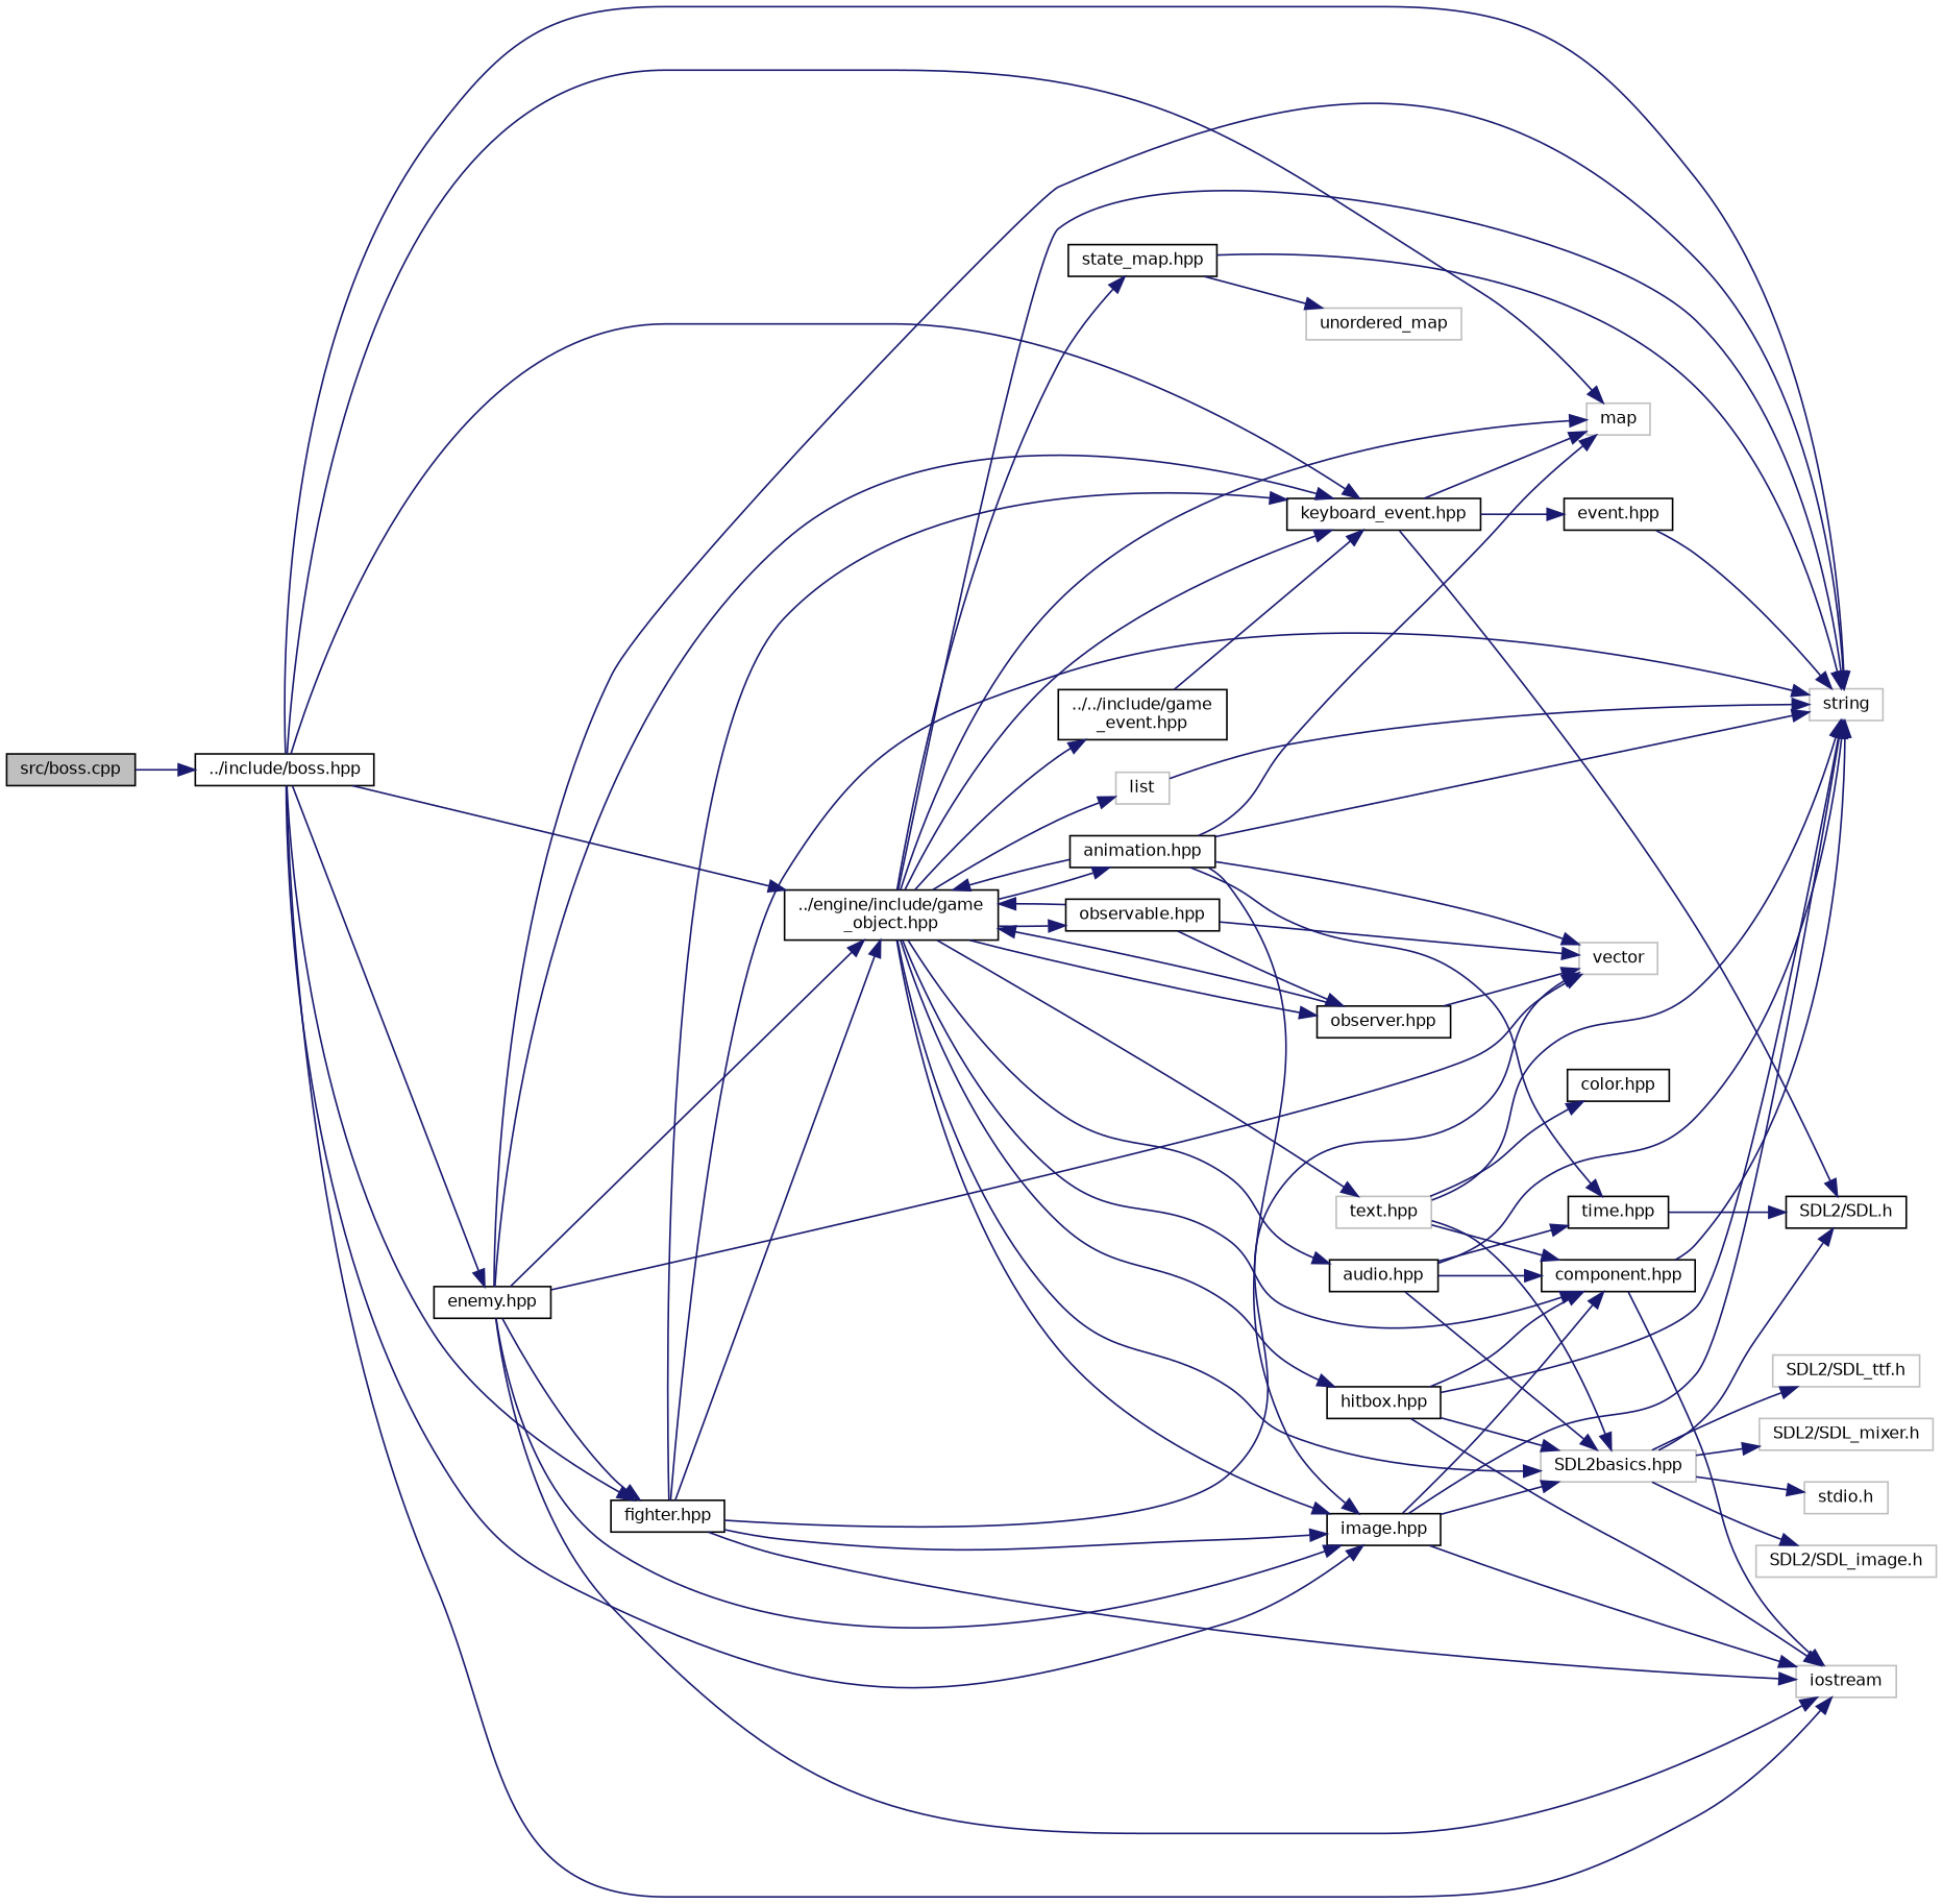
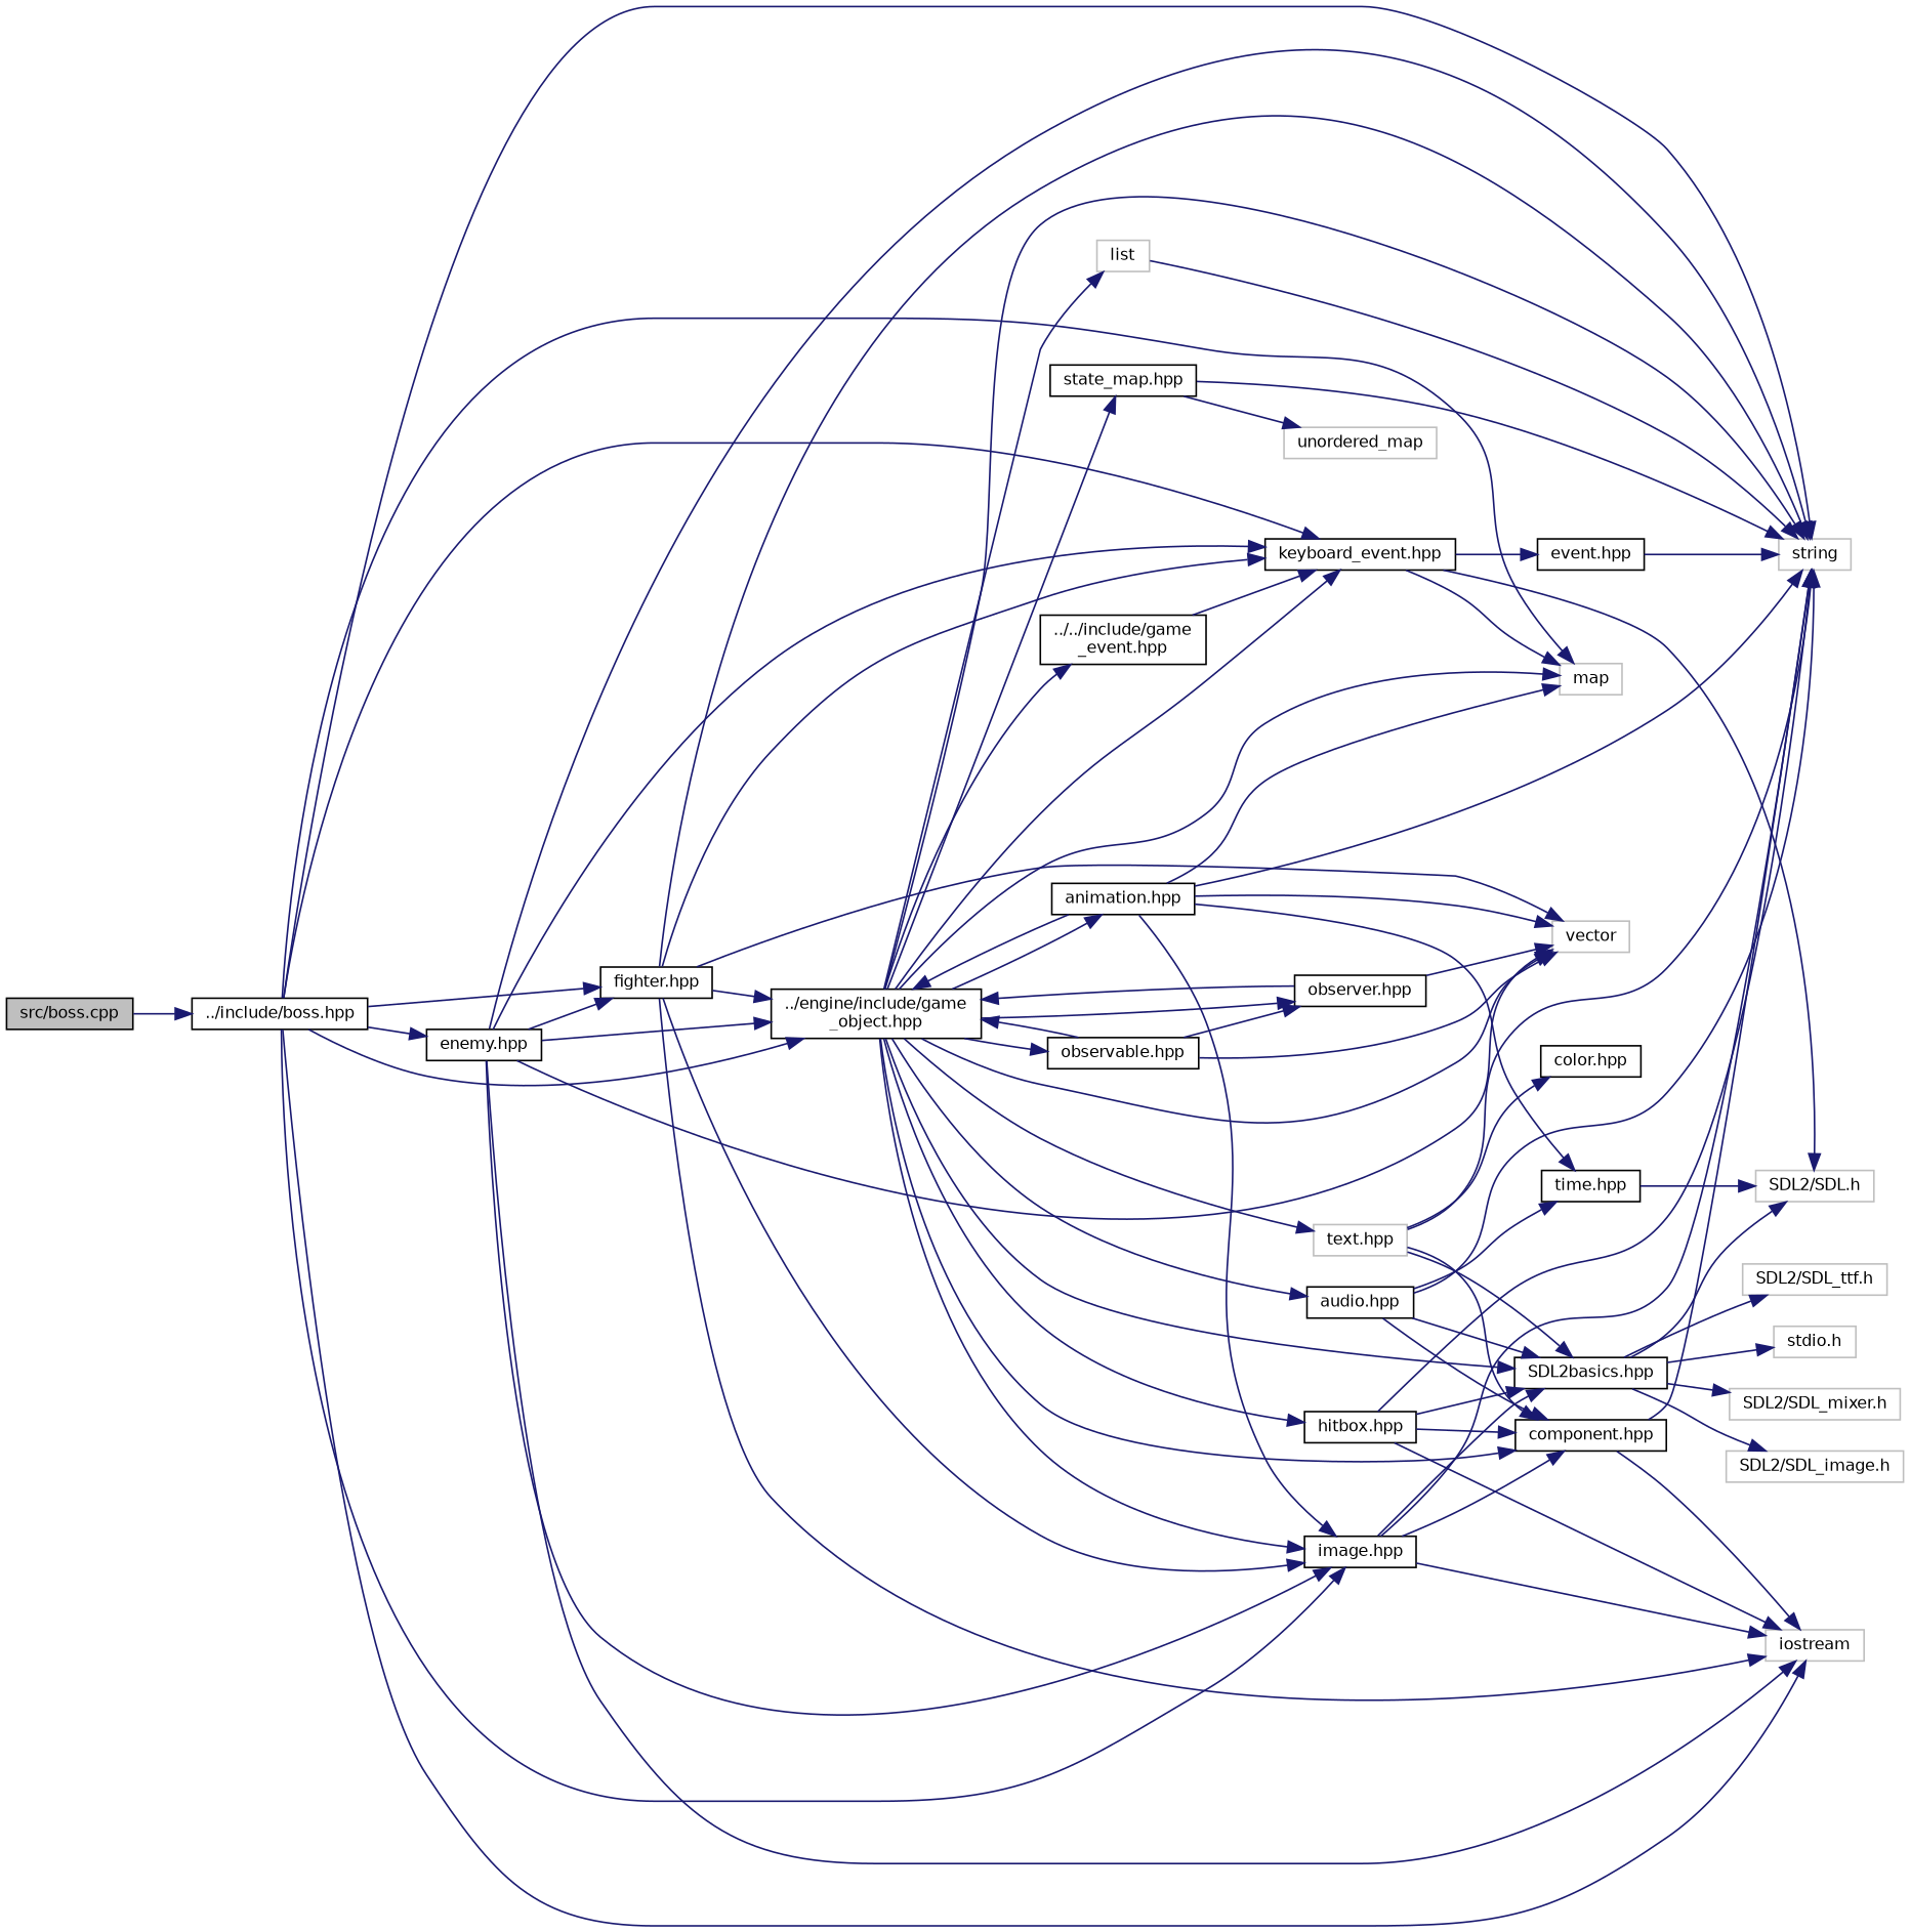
  digraph {
    rankdir=LR
    node [color=black fillcolor=white fontname=Helvetica fontsize=10 shape=record style=filled]
    edge [color=midnightblue fontname=Helvetica fontsize=10 labelfontname=Helvetica labelfontsize=10 style=solid]
    n1 [fillcolor=grey75 fontcolor=black height=0.2 label="src/boss.cpp" width=0.4]
    n2 [height=0.2 label="../include/boss.hpp" width=0.4]
    n3 [height=0.2 label="../engine/include/game\l_object.hpp" width=0.4]
    n4 [color=grey75 height=0.2 label=iostream width=0.4]
    n5 [color=grey75 height=0.2 label=map width=0.4]
    n6 [color=grey75 height=0.2 label=string width=0.4]
    n7 [height=0.2 label="image.hpp" width=0.4]
    n8 [height=0.2 label="keyboard_event.hpp" width=0.4]
    n9 [height=0.2 label="fighter.hpp" width=0.4]
    n10 [height=0.2 label="enemy.hpp" width=0.4]
    n11 [color=grey75 height=0.2 label=vector width=0.4]
    n12 [color=grey75 height=0.2 label=list width=0.4]
-   n13 [color=grey75 height=0.2 label="SDL2basics.hpp" width=0.4]
+   n13 [height=0.2 label="SDL2basics.hpp" width=0.4]
    n14 [height=0.2 label="component.hpp" width=0.4]
    n15 [color=grey75 height=0.2 label="text.hpp" width=0.4]
    n16 [height=0.2 label="audio.hpp" width=0.4]
    n17 [height=0.2 label="hitbox.hpp" width=0.4]
    n18 [height=0.2 label="state_map.hpp" width=0.4]
    n19 [height=0.2 label="animation.hpp" width=0.4]
    n20 [height=0.2 label="observer.hpp" width=0.4]
    n21 [height=0.2 label="observable.hpp" width=0.4]
    n22 [height=0.2 label="../../include/game\l_event.hpp" width=0.4]
-   n23 [height=0.2 label="SDL2/SDL.h" width=0.4]
+   n23 [color=grey75 height=0.2 label="SDL2/SDL.h" width=0.4]
    n24 [height=0.2 label="event.hpp" width=0.4]
    n25 [color=grey75 height=0.2 label=unordered_map width=0.4]
    n26 [color=grey75 height=0.2 label="stdio.h" width=0.4]
    n27 [color=grey75 height=0.2 label="SDL2/SDL_image.h" width=0.4]
    n28 [color=grey75 height=0.2 label="SDL2/SDL_ttf.h" width=0.4]
    n29 [color=grey75 height=0.2 label="SDL2/SDL_mixer.h" width=0.4]
    n30 [height=0.2 label="color.hpp" width=0.4]
    n31 [height=0.2 label="time.hpp" width=0.4]
    n1 -> n2
    n2 -> n3
    n2 -> n4
    n2 -> n5
    n2 -> n6
    n2 -> n7
    n2 -> n8
    n2 -> n9
    n2 -> n10
    n3 -> n5
    n3 -> n6
    n3 -> n7
    n3 -> n8
+   n3 -> n11
    n3 -> n12
    n3 -> n13
    n3 -> n14
    n3 -> n15
    n3 -> n16
    n3 -> n17
    n3 -> n18
    n3 -> n19
    n3 -> n20
    n3 -> n21
    n3 -> n22
    n7 -> n4
    n7 -> n6
    n7 -> n13
    n7 -> n14
    n8 -> n5
    n8 -> n23
    n8 -> n24
    n9 -> n3
    n9 -> n4
    n9 -> n6
    n9 -> n7
    n9 -> n8
    n9 -> n11
    n10 -> n3
    n10 -> n4
    n10 -> n6
    n10 -> n7
    n10 -> n8
    n10 -> n9
    n10 -> n11
    n12 -> n6
    n13 -> n23
    n13 -> n26
    n13 -> n27
    n13 -> n28
    n13 -> n29
    n14 -> n4
    n14 -> n6
    n15 -> n6
    n15 -> n13
    n15 -> n14
    n15 -> n30
    n16 -> n6
    n16 -> n13
    n16 -> n14
    n16 -> n31
    n17 -> n4
    n17 -> n6
    n17 -> n13
    n17 -> n14
    n18 -> n6
    n18 -> n25
    n19 -> n3
    n19 -> n5
    n19 -> n6
    n19 -> n7
    n19 -> n11
    n19 -> n31
    n20 -> n3
    n20 -> n11
    n21 -> n3
    n21 -> n11
    n21 -> n20
    n22 -> n8
    n24 -> n6
    n31 -> n23
  }
